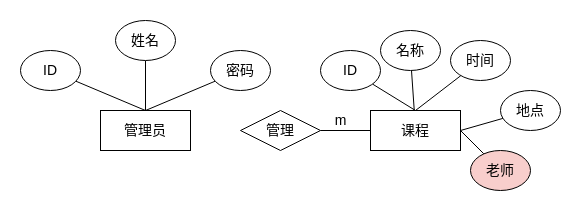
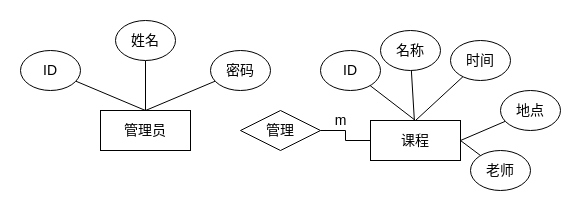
  <mxCell id="0" />
  <mxCell id="1" parent="0" />
  <mxCell id="2" value="&lt;span style=&quot;font-size: 14px;&quot;&gt;管理员&lt;/span&gt;" style="rounded=0;whiteSpace=wrap;html=1;" vertex="1" parent="1"><mxGeometry x="100" y="110" width="90" height="40" as="geometry" /></mxCell>
- <mxCell id="3" value="&lt;font style=&quot;font-size: 14px;&quot;&gt;课程&lt;/font&gt;" style="rounded=0;whiteSpace=wrap;html=1;" vertex="1" parent="1"><mxGeometry x="370" y="110" width="90" height="40" as="geometry" /></mxCell>
+ <mxCell id="3" value="&lt;font style=&quot;font-size: 14px;&quot;&gt;课程&lt;/font&gt;" style="rounded=0;whiteSpace=wrap;html=1;" vertex="1" parent="1"><mxGeometry x="370" y="120" width="90" height="40" as="geometry" /></mxCell>
  <mxCell id="4" style="shape=connector;rounded=0;orthogonalLoop=1;jettySize=auto;html=1;labelBackgroundColor=default;strokeColor=default;fontFamily=Helvetica;fontSize=11;fontColor=default;endArrow=none;endFill=0;entryX=0.5;entryY=0;entryDx=0;entryDy=0;" edge="1" parent="1" source="5" target="2"><mxGeometry relative="1" as="geometry" /></mxCell>
  <mxCell id="5" value="&lt;font style=&quot;font-size: 14px;&quot;&gt;ID&lt;/font&gt;" style="ellipse;whiteSpace=wrap;html=1;" vertex="1" parent="1"><mxGeometry x="20" y="50" width="60" height="40" as="geometry" /></mxCell>
  <mxCell id="6" style="edgeStyle=none;shape=connector;rounded=0;orthogonalLoop=1;jettySize=auto;html=1;entryX=0.5;entryY=0;entryDx=0;entryDy=0;labelBackgroundColor=default;strokeColor=default;fontFamily=Helvetica;fontSize=11;fontColor=default;endArrow=none;endFill=0;" edge="1" parent="1" source="7" target="2"><mxGeometry relative="1" as="geometry" /></mxCell>
  <mxCell id="7" value="&lt;span style=&quot;font-size: 14px;&quot;&gt;姓名&lt;/span&gt;" style="ellipse;whiteSpace=wrap;html=1;" vertex="1" parent="1"><mxGeometry x="115" y="20" width="60" height="40" as="geometry" /></mxCell>
  <mxCell id="8" style="edgeStyle=none;shape=connector;rounded=0;orthogonalLoop=1;jettySize=auto;html=1;entryX=0.5;entryY=0;entryDx=0;entryDy=0;labelBackgroundColor=default;strokeColor=default;fontFamily=Helvetica;fontSize=11;fontColor=default;endArrow=none;endFill=0;" edge="1" parent="1" source="9" target="2"><mxGeometry relative="1" as="geometry" /></mxCell>
  <mxCell id="9" value="&lt;font style=&quot;font-size: 14px;&quot;&gt;密码&lt;/font&gt;" style="ellipse;whiteSpace=wrap;html=1;" vertex="1" parent="1"><mxGeometry x="210" y="50" width="60" height="40" as="geometry" /></mxCell>
  <mxCell id="10" style="edgeStyle=orthogonalEdgeStyle;shape=connector;rounded=0;orthogonalLoop=1;jettySize=auto;html=1;entryX=0;entryY=0.5;entryDx=0;entryDy=0;labelBackgroundColor=default;strokeColor=default;fontFamily=Helvetica;fontSize=11;fontColor=default;endArrow=none;endFill=0;" edge="1" parent="1" source="11" target="3"><mxGeometry relative="1" as="geometry" /></mxCell>
  <mxCell id="11" value="&lt;span style=&quot;font-size: 14px;&quot;&gt;管理&lt;/span&gt;" style="rhombus;whiteSpace=wrap;html=1;" vertex="1" parent="1"><mxGeometry x="240" y="110" width="80" height="40" as="geometry" /></mxCell>
  <mxCell id="12" style="edgeStyle=none;shape=connector;rounded=0;orthogonalLoop=1;jettySize=auto;html=1;entryX=0.5;entryY=0;entryDx=0;entryDy=0;labelBackgroundColor=default;strokeColor=default;fontFamily=Helvetica;fontSize=11;fontColor=default;endArrow=none;endFill=0;" edge="1" parent="1" source="13" target="3"><mxGeometry relative="1" as="geometry" /></mxCell>
  <mxCell id="13" value="&lt;span style=&quot;font-size: 14px;&quot;&gt;ID&lt;/span&gt;" style="ellipse;whiteSpace=wrap;html=1;" vertex="1" parent="1"><mxGeometry x="320" y="50" width="60" height="40" as="geometry" /></mxCell>
  <mxCell id="14" style="edgeStyle=none;shape=connector;rounded=0;orthogonalLoop=1;jettySize=auto;html=1;labelBackgroundColor=default;strokeColor=default;fontFamily=Helvetica;fontSize=11;fontColor=default;endArrow=none;endFill=0;" edge="1" parent="1" source="15" target="3"><mxGeometry relative="1" as="geometry" /></mxCell>
  <mxCell id="15" value="&lt;font style=&quot;font-size: 14px;&quot;&gt;名称&lt;/font&gt;" style="ellipse;whiteSpace=wrap;html=1;" vertex="1" parent="1"><mxGeometry x="380" y="30" width="60" height="40" as="geometry" /></mxCell>
  <mxCell id="16" style="edgeStyle=none;shape=connector;rounded=0;orthogonalLoop=1;jettySize=auto;html=1;entryX=0.5;entryY=0;entryDx=0;entryDy=0;labelBackgroundColor=default;strokeColor=default;fontFamily=Helvetica;fontSize=11;fontColor=default;endArrow=none;endFill=0;" edge="1" parent="1" source="17" target="3"><mxGeometry relative="1" as="geometry" /></mxCell>
  <mxCell id="17" value="&lt;span style=&quot;font-size: 14px;&quot;&gt;时间&lt;/span&gt;" style="ellipse;whiteSpace=wrap;html=1;" vertex="1" parent="1"><mxGeometry x="450" y="40" width="60" height="40" as="geometry" /></mxCell>
  <mxCell id="18" style="edgeStyle=none;shape=connector;rounded=0;orthogonalLoop=1;jettySize=auto;html=1;entryX=1;entryY=0.5;entryDx=0;entryDy=0;labelBackgroundColor=default;strokeColor=default;fontFamily=Helvetica;fontSize=11;fontColor=default;endArrow=none;endFill=0;" edge="1" parent="1" source="19" target="3"><mxGeometry relative="1" as="geometry" /></mxCell>
  <mxCell id="19" value="&lt;font style=&quot;font-size: 14px;&quot;&gt;地点&lt;/font&gt;" style="ellipse;whiteSpace=wrap;html=1;" vertex="1" parent="1"><mxGeometry x="500" y="90" width="60" height="40" as="geometry" /></mxCell>
  <mxCell id="20" style="edgeStyle=none;shape=connector;rounded=0;orthogonalLoop=1;jettySize=auto;html=1;entryX=1;entryY=0.5;entryDx=0;entryDy=0;labelBackgroundColor=default;strokeColor=default;fontFamily=Helvetica;fontSize=11;fontColor=default;endArrow=none;endFill=0;" edge="1" parent="1" source="21" target="3"><mxGeometry relative="1" as="geometry" /></mxCell>
- <mxCell id="21" value="&lt;span style=&quot;font-size: 14px;&quot;&gt;老师&lt;/span&gt;" style="ellipse;whiteSpace=wrap;html=1;fillColor=#f8cecc;" vertex="1" parent="1"><mxGeometry x="470" y="150" width="60" height="40" as="geometry" /></mxCell>
+ <mxCell id="21" value="&lt;span style=&quot;font-size: 14px;&quot;&gt;老师&lt;/span&gt;" style="ellipse;whiteSpace=wrap;html=1;" vertex="1" parent="1"><mxGeometry x="470" y="150" width="60" height="40" as="geometry" /></mxCell>
  <mxCell id="22" value="&lt;font style=&quot;font-size: 14px;&quot;&gt;m&lt;/font&gt;" style="text;html=1;align=center;verticalAlign=middle;resizable=0;points=[];autosize=1;strokeColor=none;fillColor=none;fontSize=11;fontFamily=Helvetica;fontColor=default;" vertex="1" parent="1"><mxGeometry x="320" y="105" width="40" height="30" as="geometry" /></mxCell>
